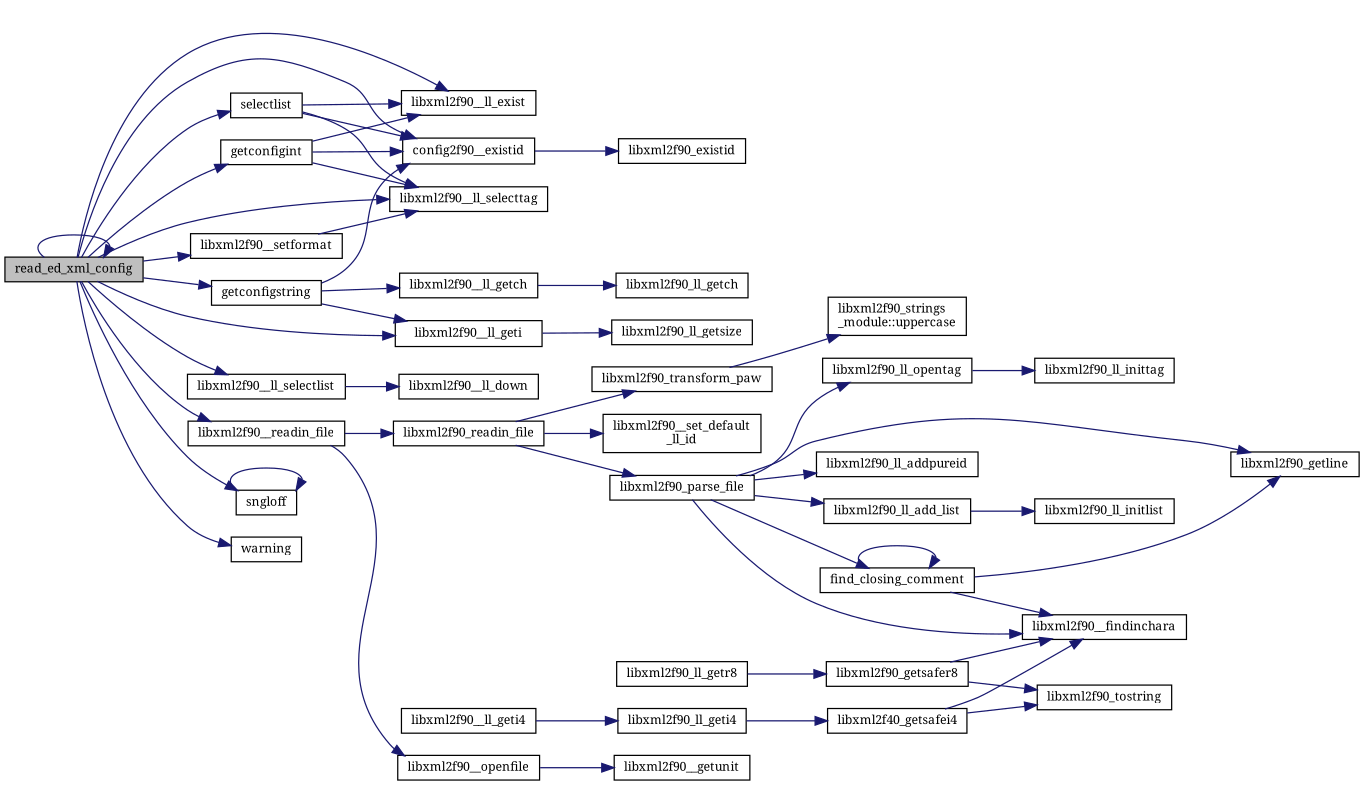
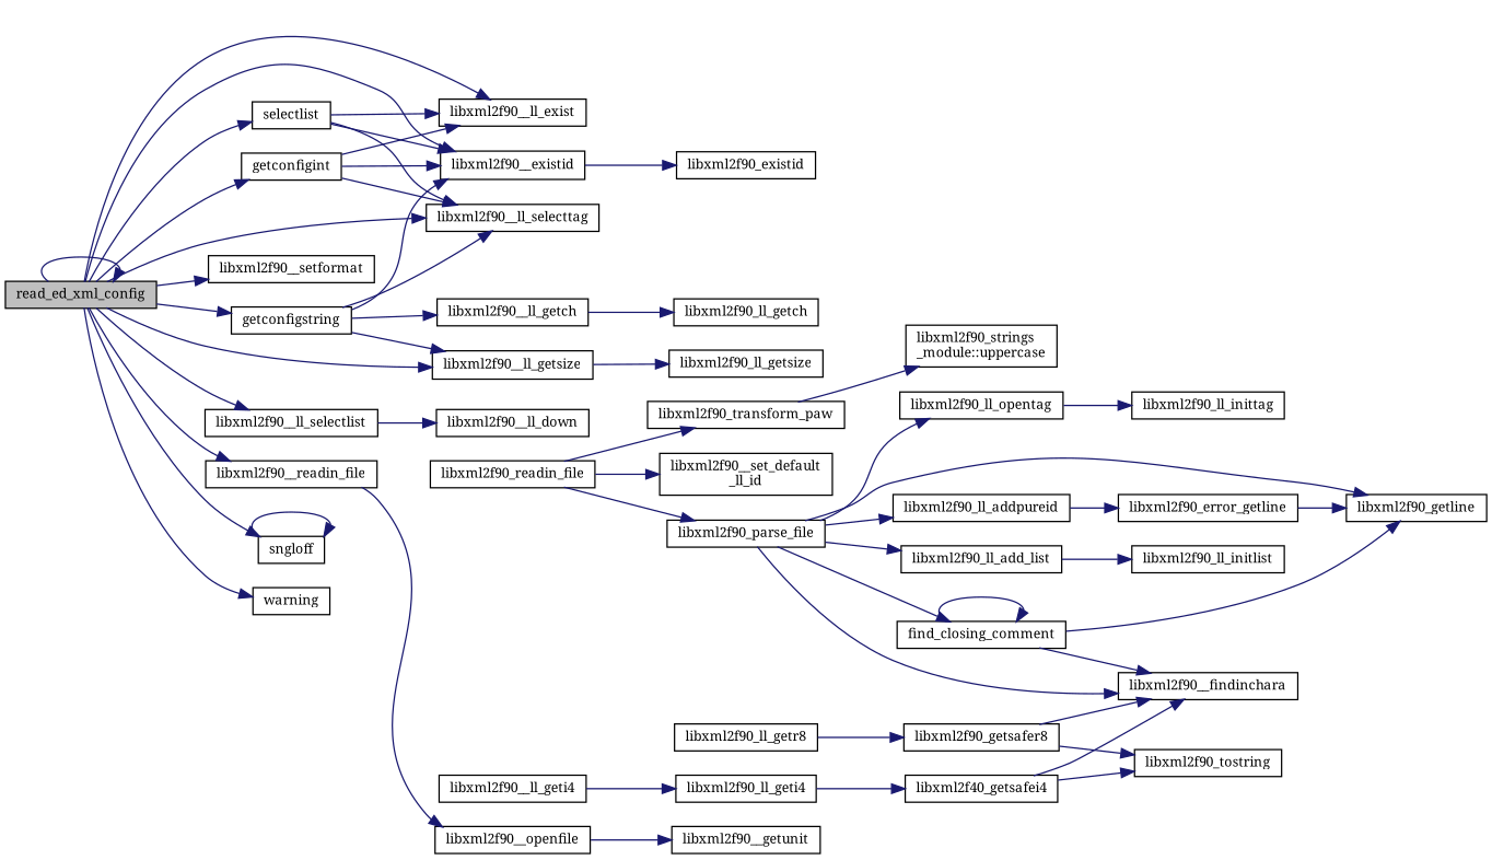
  digraph {
    fontname="Noto Serif"
    rankdir=LR
    node [color=black fillcolor=white fontname="Noto Serif" fontsize=10 shape=record style=filled]
    edge [color=midnightblue fontname="Noto Serif" fontsize=10 labelfontname=Helvetica labelfontsize=10 style=solid]
    n1 [fillcolor=grey75 fontcolor=black height=0.2 label=read_ed_xml_config width=0.4]
    n2 [height=0.2 label=getconfigint width=0.4]
-   n3 [height=0.2 label=config2f90__existid width=0.4]
+   n3 [height=0.2 label=libxml2f90__existid width=0.4]
    n4 [height=0.2 label=libxml2f90__ll_exist width=0.4]
    n5 [height=0.2 label=libxml2f90__ll_selecttag width=0.4]
    n6 [height=0.2 label=selectlist width=0.4]
    n7 [height=0.2 label=getconfigstring width=0.4]
-   n8 [height=0.2 label=libxml2f90__ll_geti width=0.4]
+   n8 [height=0.2 label=libxml2f90__ll_getsize width=0.4]
    n9 [height=0.2 label=libxml2f90__ll_selectlist width=0.4]
    n10 [height=0.2 label=libxml2f90__readin_file width=0.4]
    n11 [height=0.2 label=libxml2f90__setformat width=0.4]
    n12 [height=0.2 label=sngloff width=0.4]
    n13 [height=0.2 label=warning width=0.4]
    n14 [height=0.2 label=libxml2f90_existid width=0.4]
    n15 [height=0.2 label=libxml2f90__ll_getch width=0.4]
    n16 [height=0.2 label=libxml2f90_ll_getsize width=0.4]
    n17 [height=0.2 label=libxml2f90__ll_down width=0.4]
    n18 [height=0.2 label=libxml2f90__openfile width=0.4]
    n19 [height=0.2 label=libxml2f90_readin_file width=0.4]
    n20 [height=0.2 label=libxml2f90__ll_geti4 width=0.4]
    n21 [height=0.2 label=libxml2f90_ll_geti4 width=0.4]
    n22 [height=0.2 label=libxml2f40_getsafei4 width=0.4]
    n23 [height=0.2 label=libxml2f90__findinchara width=0.4]
    n24 [height=0.2 label=libxml2f90_tostring width=0.4]
    n25 [height=0.2 label=libxml2f90_ll_getr8 width=0.4]
    n26 [height=0.2 label=libxml2f90_getsafer8 width=0.4]
    n27 [height=0.2 label=libxml2f90_ll_getch width=0.4]
    n28 [height=0.2 label=libxml2f90__getunit width=0.4]
    n29 [height=0.2 label="libxml2f90__set_default\l_ll_id" width=0.4]
    n30 [height=0.2 label=libxml2f90_parse_file width=0.4]
    n31 [height=0.2 label=libxml2f90_transform_paw width=0.4]
    n32 [height=0.2 label=find_closing_comment width=0.4]
    n33 [height=0.2 label=libxml2f90_getline width=0.4]
    n34 [height=0.2 label=libxml2f90_ll_add_list width=0.4]
    n35 [height=0.2 label=libxml2f90_ll_addpureid width=0.4]
    n36 [height=0.2 label=libxml2f90_ll_opentag width=0.4]
    n37 [height=0.2 label="libxml2f90_strings\l_module::uppercase" width=0.4]
    n38 [height=0.2 label=libxml2f90_ll_initlist width=0.4]
+   n39 [height=0.2 label=libxml2f90_error_getline width=0.4]
    n40 [height=0.2 label=libxml2f90_ll_inittag width=0.4]
    n1 -> n1
    n1 -> n2
    n1 -> n3
    n1 -> n4
    n1 -> n5
    n1 -> n6
    n1 -> n7
    n1 -> n8
    n1 -> n9
    n1 -> n10
    n1 -> n11
    n1 -> n12
    n1 -> n13
    n2 -> n3
    n2 -> n4
    n2 -> n5
    n3 -> n14
    n6 -> n3
    n6 -> n4
    n6 -> n5
    n7 -> n3
-   n11 -> n5
+   n7 -> n5
    n7 -> n8
    n7 -> n15
    n8 -> n16
    n9 -> n17
    n10 -> n18
-   n10 -> n19
    n12 -> n12
    n15 -> n27
    n18 -> n28
    n19 -> n29
    n19 -> n30
    n19 -> n31
    n20 -> n21
    n21 -> n22
    n22 -> n23
    n22 -> n24
    n25 -> n26
    n26 -> n23
    n26 -> n24
    n30 -> n23
    n30 -> n32
    n30 -> n33
    n30 -> n34
    n30 -> n35
    n30 -> n36
    n31 -> n37
    n32 -> n23
    n32 -> n32
    n32 -> n33
    n34 -> n38
+   n35 -> n39
    n36 -> n40
+   n39 -> n33
  }
